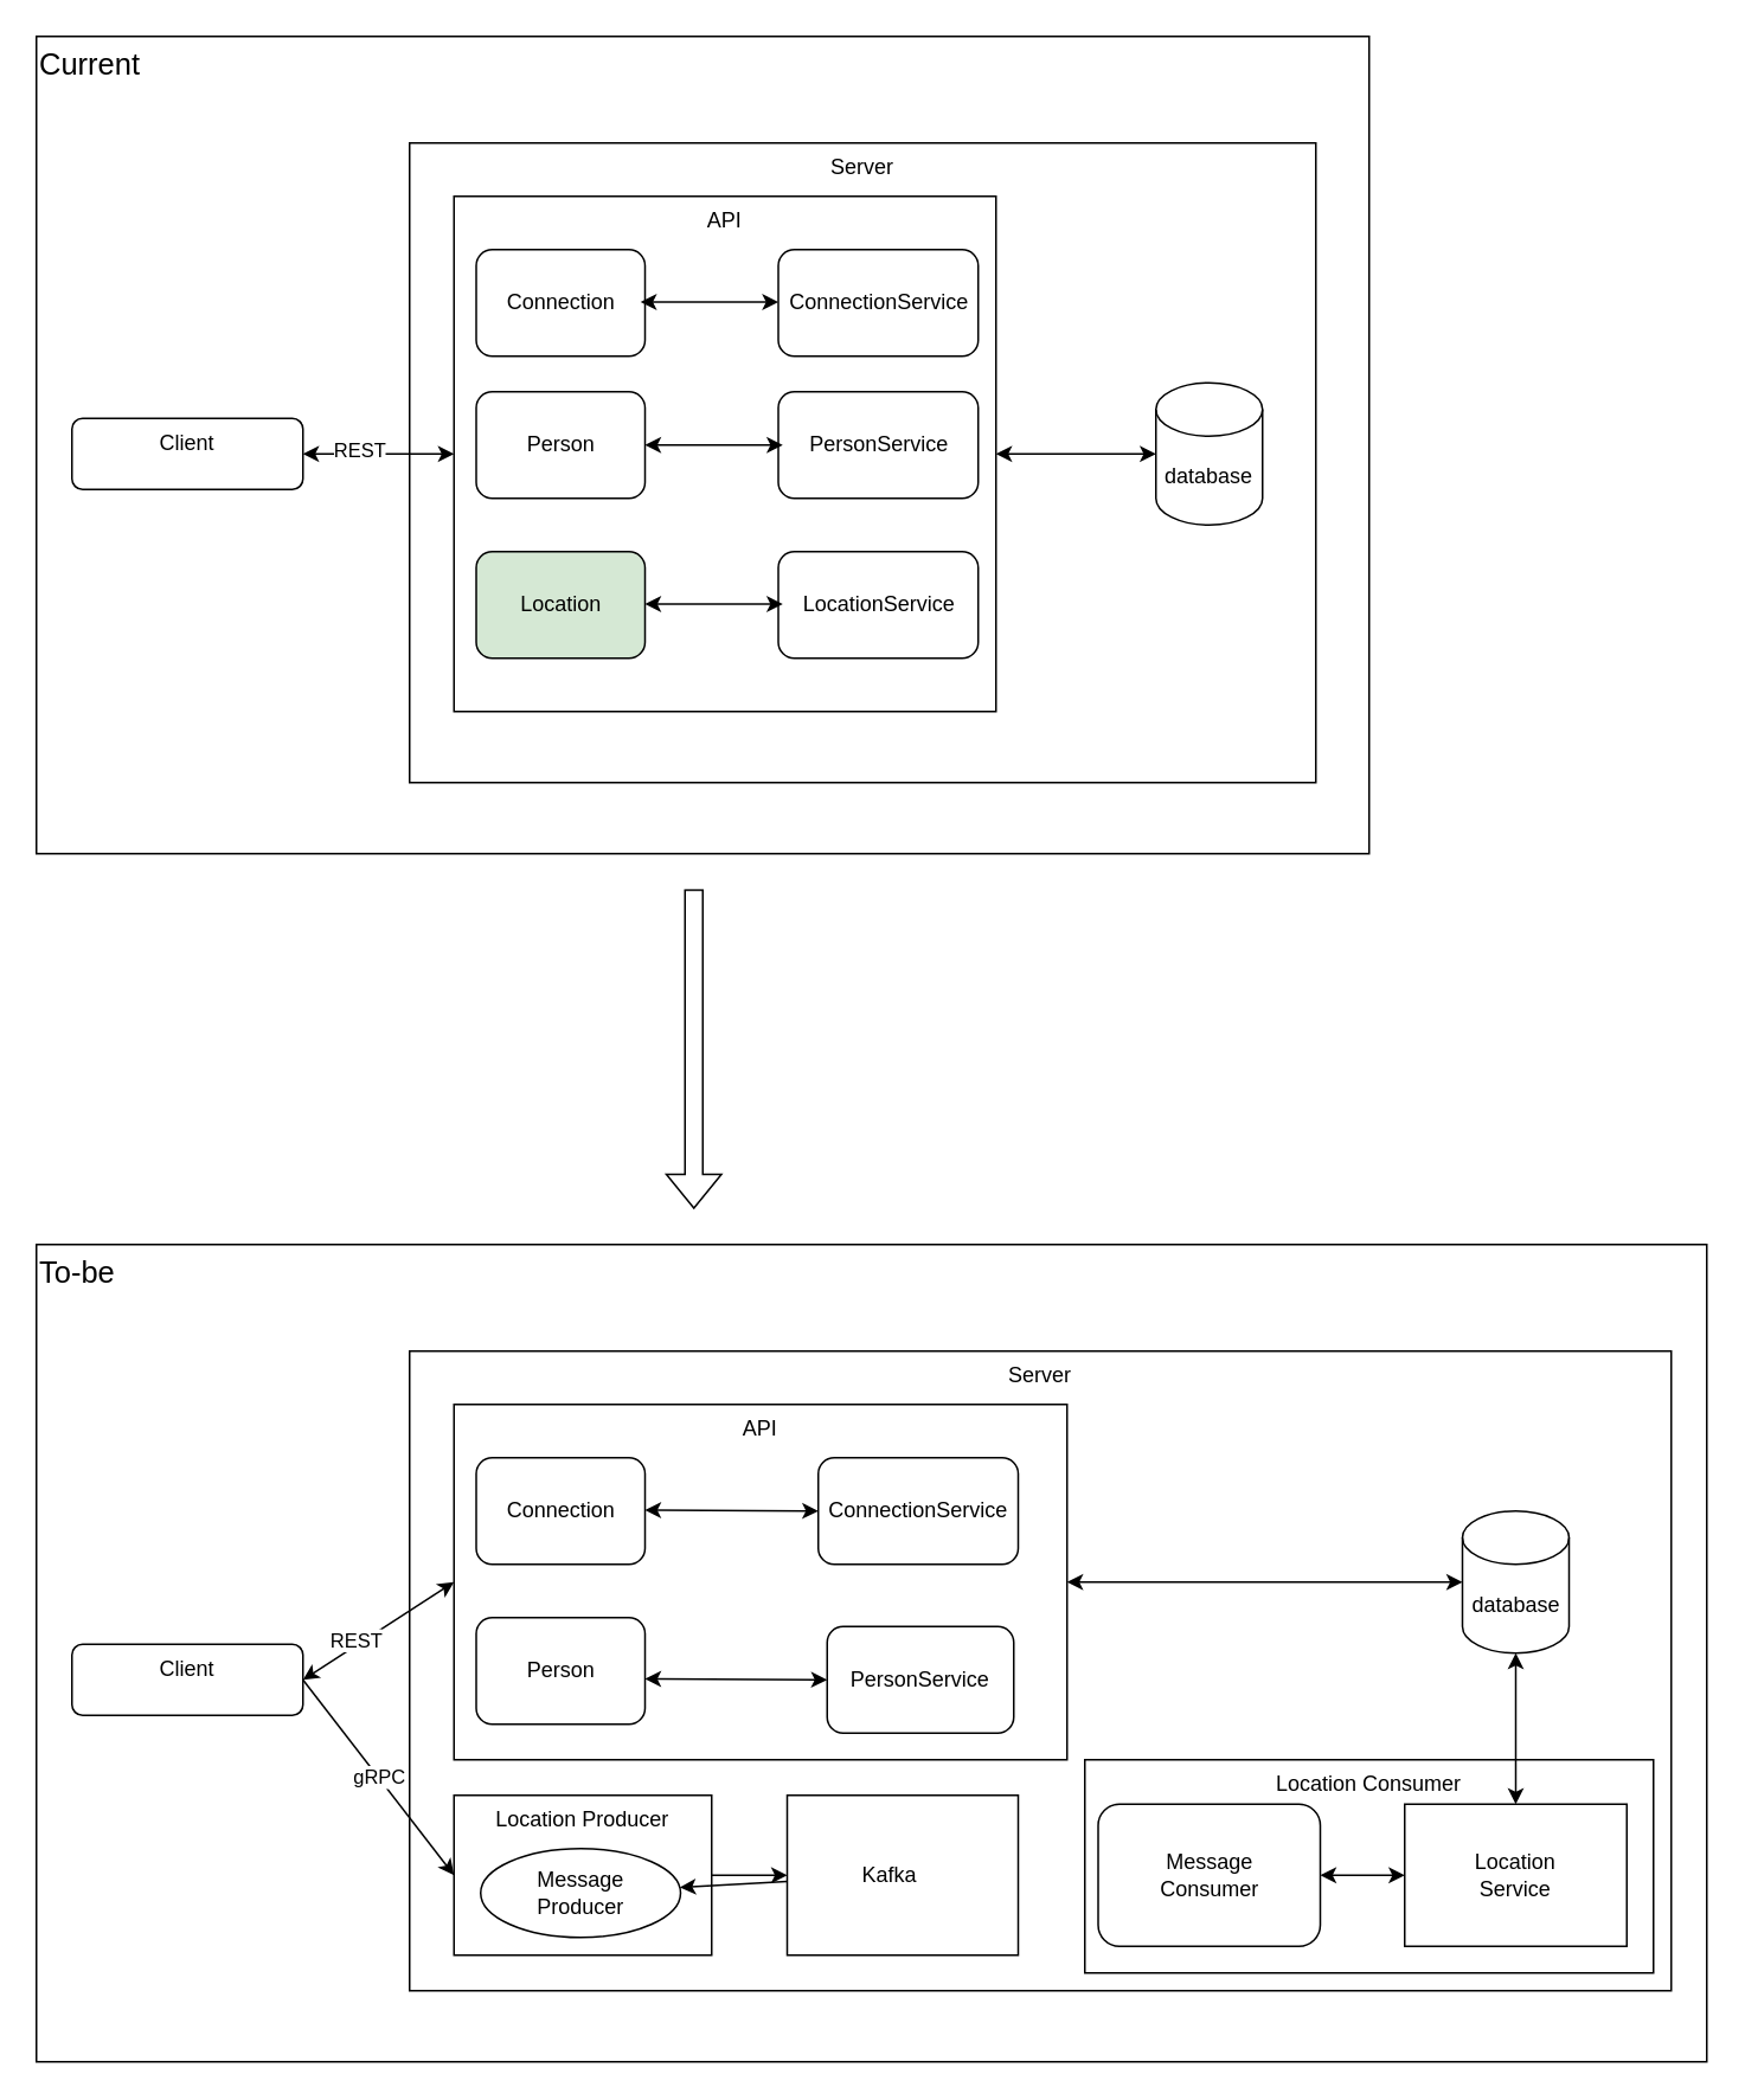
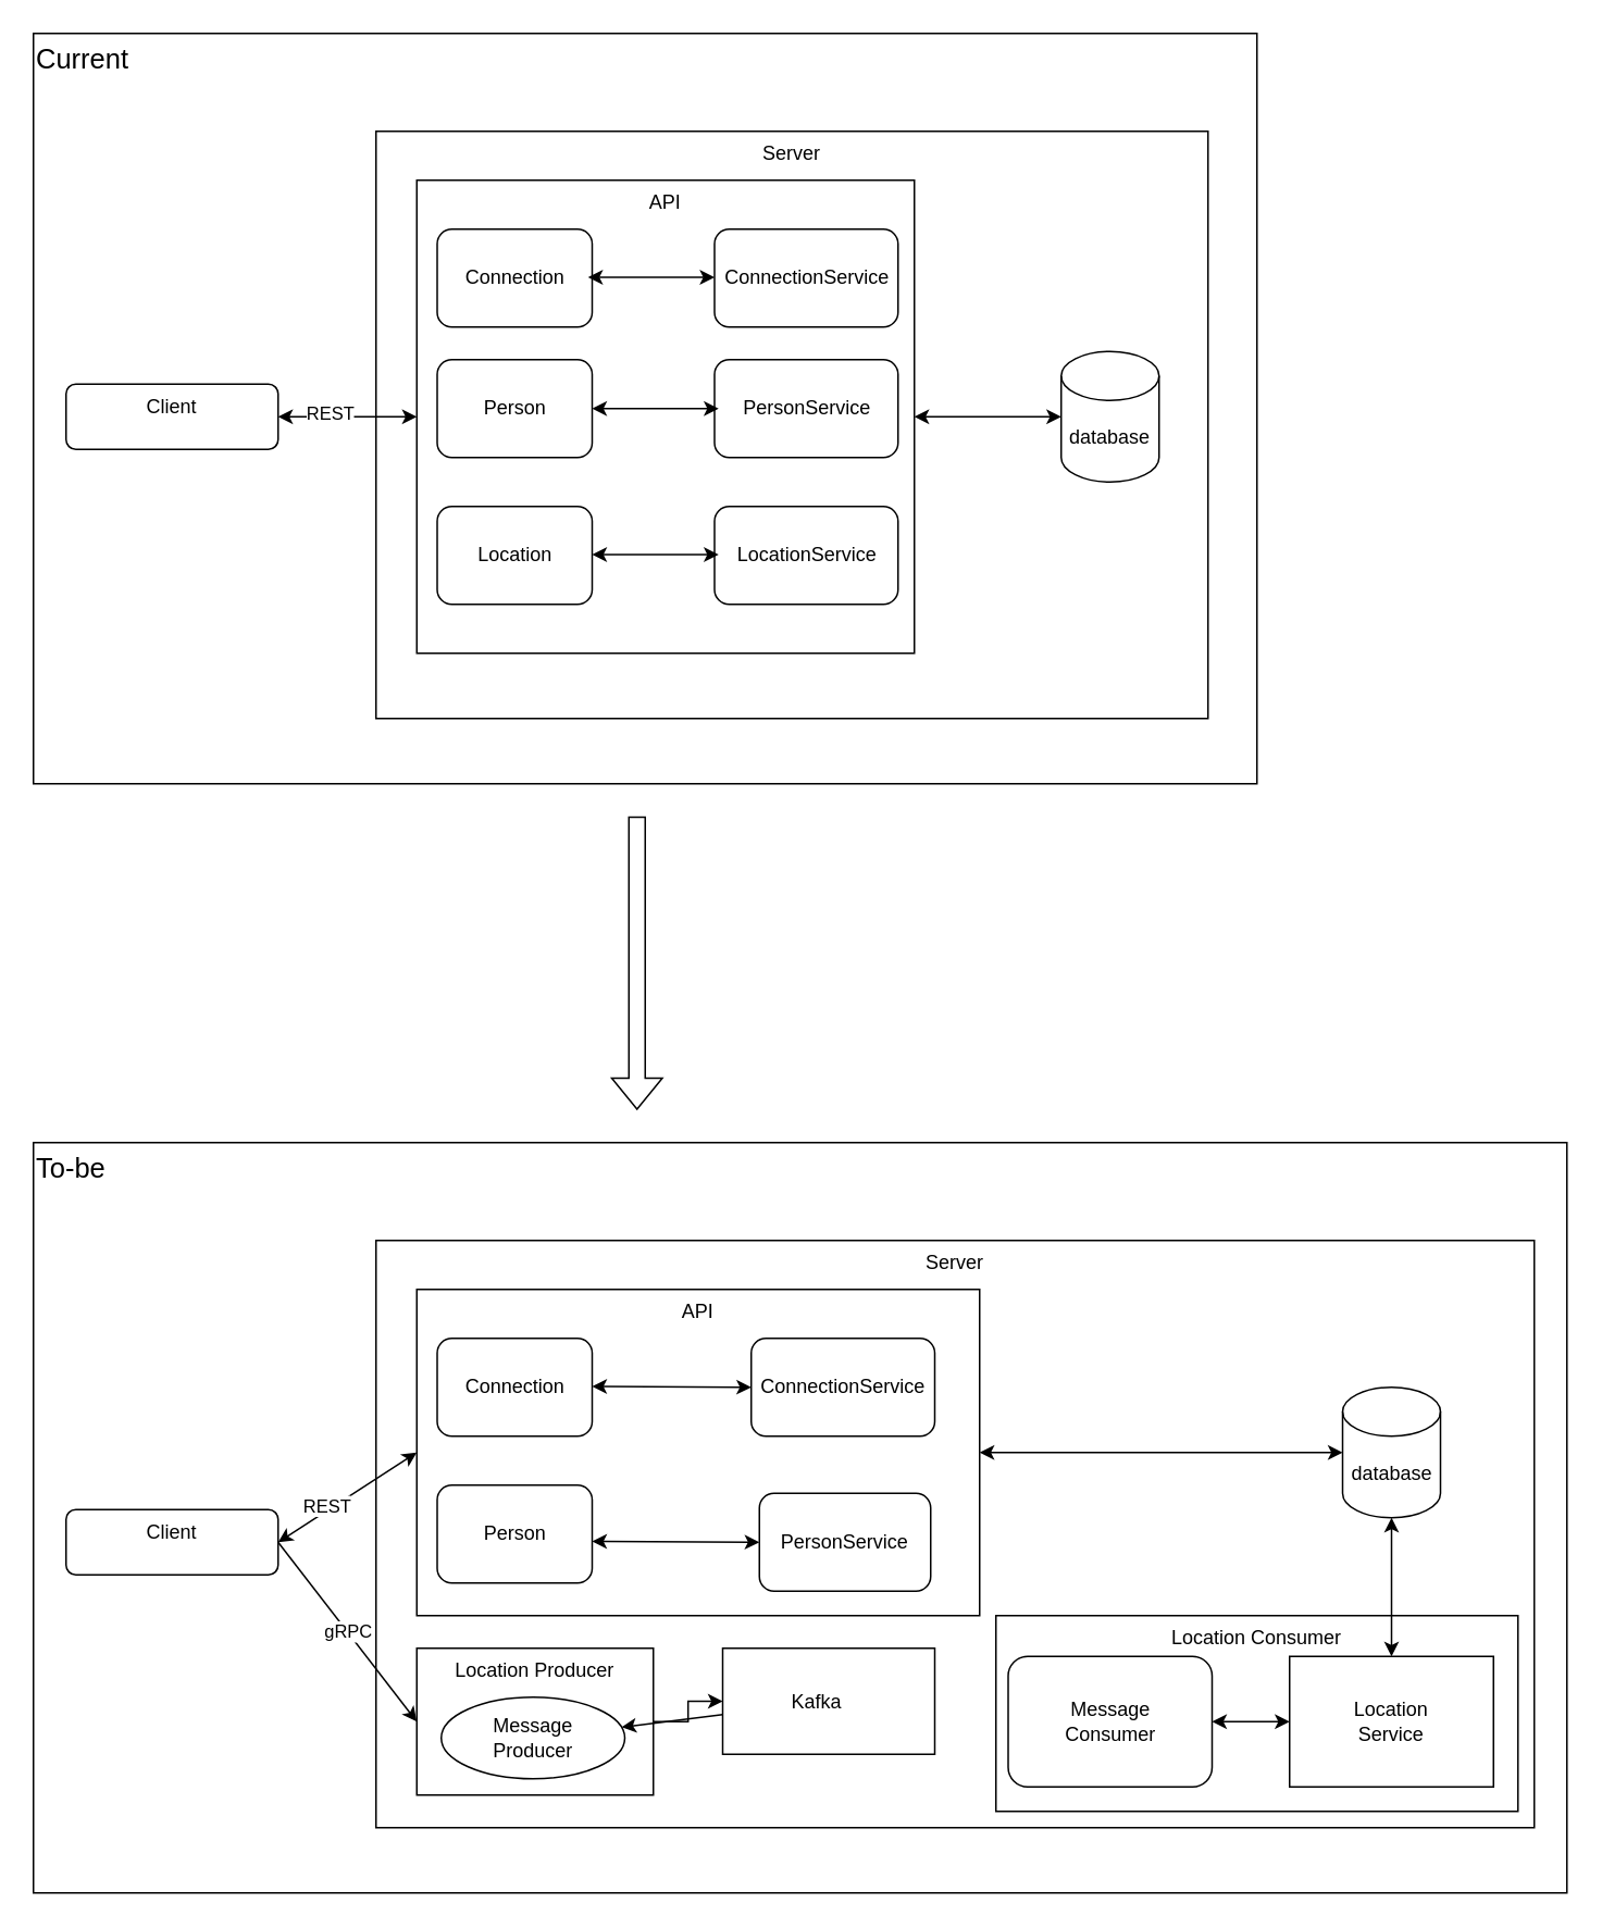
  <mxCell id="0" />
  <mxCell id="1" parent="0" />
  <mxCell id="2" value="&lt;font style=&quot;font-size: 17px;&quot;&gt;To-be&lt;/font&gt;" style="rounded=0;whiteSpace=wrap;html=1;horizontal=1;verticalAlign=top;align=left;" parent="1" vertex="1"><mxGeometry x="20" y="700" width="940" height="460" as="geometry" /></mxCell>
  <mxCell id="3" value="Server" style="rounded=0;whiteSpace=wrap;html=1;verticalAlign=top;" parent="1" vertex="1"><mxGeometry x="230" y="760" width="710" height="360" as="geometry" /></mxCell>
  <mxCell id="4" value="Location Consumer" style="rounded=0;whiteSpace=wrap;html=1;verticalAlign=top;" vertex="1" parent="1"><mxGeometry x="610" y="990" width="320" height="120" as="geometry" /></mxCell>
  <mxCell id="5" style="edgeStyle=orthogonalEdgeStyle;rounded=0;orthogonalLoop=1;jettySize=auto;html=1;entryX=0;entryY=0.5;entryDx=0;entryDy=0;" parent="1" source="6" target="35" edge="1"><mxGeometry relative="1" as="geometry" /></mxCell>
  <mxCell id="6" value="Location Producer" style="rounded=0;whiteSpace=wrap;html=1;verticalAlign=top;" parent="1" vertex="1"><mxGeometry x="255" y="1010" width="145" height="90" as="geometry" /></mxCell>
  <mxCell id="7" value="&lt;font style=&quot;font-size: 17px;&quot;&gt;Current&lt;/font&gt;" style="rounded=0;whiteSpace=wrap;html=1;horizontal=1;verticalAlign=top;align=left;" parent="1" vertex="1"><mxGeometry x="20" y="20" width="750" height="460" as="geometry" /></mxCell>
  <mxCell id="8" value="Client" style="rounded=1;whiteSpace=wrap;html=1;verticalAlign=top;" parent="1" vertex="1"><mxGeometry x="40" y="235" width="130" height="40" as="geometry" /></mxCell>
  <mxCell id="9" value="Server" style="rounded=0;whiteSpace=wrap;html=1;verticalAlign=top;" parent="1" vertex="1"><mxGeometry x="230" y="80" width="510" height="360" as="geometry" /></mxCell>
  <mxCell id="10" value="API" style="rounded=0;whiteSpace=wrap;html=1;verticalAlign=top;" parent="1" vertex="1"><mxGeometry x="255" y="110" width="305" height="290" as="geometry" /></mxCell>
  <mxCell id="11" value="Connection" style="rounded=1;whiteSpace=wrap;html=1;" parent="1" vertex="1"><mxGeometry x="267.5" y="140" width="95" height="60" as="geometry" /></mxCell>
  <mxCell id="12" value="Person" style="rounded=1;whiteSpace=wrap;html=1;" parent="1" vertex="1"><mxGeometry x="267.5" y="220" width="95" height="60" as="geometry" /></mxCell>
- <mxCell id="13" value="Location" style="rounded=1;whiteSpace=wrap;html=1;fillColor=#d5e8d4;" parent="1" vertex="1"><mxGeometry x="267.5" y="310" width="95" height="60" as="geometry" /></mxCell>
+ <mxCell id="13" value="Location" style="rounded=1;whiteSpace=wrap;html=1;" parent="1" vertex="1"><mxGeometry x="267.5" y="310" width="95" height="60" as="geometry" /></mxCell>
  <mxCell id="14" value="database" style="shape=cylinder3;whiteSpace=wrap;html=1;boundedLbl=1;backgroundOutline=1;size=15;" parent="1" vertex="1"><mxGeometry x="650" y="215" width="60" height="80" as="geometry" /></mxCell>
  <mxCell id="15" value="PersonService" style="rounded=1;whiteSpace=wrap;html=1;" parent="1" vertex="1"><mxGeometry x="437.5" y="220" width="112.5" height="60" as="geometry" /></mxCell>
  <mxCell id="16" value="ConnectionService" style="rounded=1;whiteSpace=wrap;html=1;" parent="1" vertex="1"><mxGeometry x="437.5" y="140" width="112.5" height="60" as="geometry" /></mxCell>
  <mxCell id="17" value="LocationService" style="rounded=1;whiteSpace=wrap;html=1;" parent="1" vertex="1"><mxGeometry x="437.5" y="310" width="112.5" height="60" as="geometry" /></mxCell>
  <mxCell id="18" value="" style="endArrow=classic;startArrow=classic;html=1;rounded=0;entryX=1;entryY=0.5;entryDx=0;entryDy=0;" parent="1" target="12" edge="1"><mxGeometry width="50" height="50" relative="1" as="geometry"><mxPoint x="440" y="250" as="sourcePoint" /><mxPoint x="425" y="255" as="targetPoint" /></mxGeometry></mxCell>
  <mxCell id="19" value="" style="endArrow=classic;startArrow=classic;html=1;rounded=0;entryX=0;entryY=0.5;entryDx=0;entryDy=0;entryPerimeter=0;" parent="1" target="14" edge="1"><mxGeometry width="50" height="50" relative="1" as="geometry"><mxPoint x="560" y="255" as="sourcePoint" /><mxPoint x="435" y="265" as="targetPoint" /></mxGeometry></mxCell>
  <mxCell id="20" value="" style="endArrow=classic;startArrow=classic;html=1;rounded=0;entryX=0;entryY=0.5;entryDx=0;entryDy=0;exitX=1;exitY=0.5;exitDx=0;exitDy=0;" parent="1" source="8" target="10" edge="1"><mxGeometry width="50" height="50" relative="1" as="geometry"><mxPoint x="385" y="265" as="sourcePoint" /><mxPoint x="435" y="265" as="targetPoint" /></mxGeometry></mxCell>
  <mxCell id="21" value="REST" style="edgeLabel;html=1;align=center;verticalAlign=middle;resizable=0;points=[];" parent="20" vertex="1" connectable="0"><mxGeometry x="-0.271" y="3" relative="1" as="geometry"><mxPoint as="offset" /></mxGeometry></mxCell>
  <mxCell id="22" value="gRPC" style="rounded=0;orthogonalLoop=1;jettySize=auto;html=1;entryX=0;entryY=0.5;entryDx=0;entryDy=0;exitX=1;exitY=0.5;exitDx=0;exitDy=0;" parent="1" source="23" target="6" edge="1"><mxGeometry relative="1" as="geometry" /></mxCell>
  <mxCell id="23" value="Client" style="rounded=1;whiteSpace=wrap;html=1;verticalAlign=top;" parent="1" vertex="1"><mxGeometry x="40" y="925" width="130" height="40" as="geometry" /></mxCell>
  <mxCell id="24" value="API" style="rounded=0;whiteSpace=wrap;html=1;verticalAlign=top;" parent="1" vertex="1"><mxGeometry x="255" y="790" width="345" height="200" as="geometry" /></mxCell>
  <mxCell id="25" value="Connection" style="rounded=1;whiteSpace=wrap;html=1;" parent="1" vertex="1"><mxGeometry x="267.5" y="820" width="95" height="60" as="geometry" /></mxCell>
  <mxCell id="26" value="Person" style="rounded=1;whiteSpace=wrap;html=1;" parent="1" vertex="1"><mxGeometry x="267.5" y="910" width="95" height="60" as="geometry" /></mxCell>
  <mxCell id="27" value="database" style="shape=cylinder3;whiteSpace=wrap;html=1;boundedLbl=1;backgroundOutline=1;size=15;" parent="1" vertex="1"><mxGeometry x="822.5" y="850" width="60" height="80" as="geometry" /></mxCell>
  <mxCell id="28" value="ConnectionService" style="rounded=1;whiteSpace=wrap;html=1;" parent="1" vertex="1"><mxGeometry x="460" y="820" width="112.5" height="60" as="geometry" /></mxCell>
  <mxCell id="29" value="PersonService" style="rounded=1;whiteSpace=wrap;html=1;" parent="1" vertex="1"><mxGeometry x="465" y="915" width="105" height="60" as="geometry" /></mxCell>
  <mxCell id="30" value="" style="endArrow=classic;startArrow=classic;html=1;rounded=0;entryX=0;entryY=0.5;entryDx=0;entryDy=0;entryPerimeter=0;exitX=1;exitY=0.5;exitDx=0;exitDy=0;" parent="1" source="24" target="27" edge="1"><mxGeometry width="50" height="50" relative="1" as="geometry"><mxPoint x="600" y="935" as="sourcePoint" /><mxPoint x="435" y="945" as="targetPoint" /></mxGeometry></mxCell>
  <mxCell id="31" value="" style="shape=flexArrow;endArrow=classic;html=1;rounded=0;" parent="1" edge="1"><mxGeometry width="50" height="50" relative="1" as="geometry"><mxPoint x="390" y="500" as="sourcePoint" /><mxPoint x="390" y="680" as="targetPoint" /></mxGeometry></mxCell>
  <mxCell id="32" value="" style="endArrow=classic;startArrow=classic;html=1;rounded=0;entryX=1;entryY=0.5;entryDx=0;entryDy=0;" parent="1" edge="1"><mxGeometry width="50" height="50" relative="1" as="geometry"><mxPoint x="437.5" y="169.5" as="sourcePoint" /><mxPoint x="360" y="169.5" as="targetPoint" /></mxGeometry></mxCell>
  <mxCell id="33" value="" style="endArrow=classic;startArrow=classic;html=1;rounded=0;entryX=1;entryY=0.5;entryDx=0;entryDy=0;" parent="1" edge="1"><mxGeometry width="50" height="50" relative="1" as="geometry"><mxPoint x="440" y="339.5" as="sourcePoint" /><mxPoint x="362.5" y="339.5" as="targetPoint" /></mxGeometry></mxCell>
  <mxCell id="34" style="edgeStyle=none;rounded=0;orthogonalLoop=1;jettySize=auto;html=1;" parent="1" source="35" target="44" edge="1"><mxGeometry relative="1" as="geometry" /></mxCell>
- <mxCell id="35" value="&lt;blockquote style=&quot;margin: 0 0 0 40px; border: none; padding: 0px;&quot;&gt;Kafka&lt;/blockquote&gt;" style="rounded=0;whiteSpace=wrap;html=1;verticalAlign=middle;align=left;" parent="1" vertex="1"><mxGeometry x="442.5" y="1010" width="130" height="90" as="geometry" /></mxCell>
+ <mxCell id="35" value="&lt;blockquote style=&quot;margin: 0 0 0 40px; border: none; padding: 0px;&quot;&gt;Kafka&lt;/blockquote&gt;" style="rounded=0;whiteSpace=wrap;html=1;verticalAlign=middle;align=left;" parent="1" vertex="1"><mxGeometry x="442.5" y="1010" width="130" height="65" as="geometry" /></mxCell>
  <mxCell id="36" value="" style="endArrow=classic;startArrow=classic;html=1;rounded=0;entryX=0;entryY=0.5;entryDx=0;entryDy=0;" parent="1" target="29" edge="1"><mxGeometry width="50" height="50" relative="1" as="geometry"><mxPoint x="362.5" y="944.47" as="sourcePoint" /><mxPoint x="422.5" y="944.47" as="targetPoint" /></mxGeometry></mxCell>
  <mxCell id="37" value="" style="endArrow=classic;startArrow=classic;html=1;rounded=0;entryX=0;entryY=0.5;entryDx=0;entryDy=0;" parent="1" target="28" edge="1"><mxGeometry width="50" height="50" relative="1" as="geometry"><mxPoint x="362.5" y="849.47" as="sourcePoint" /><mxPoint x="422.5" y="849.47" as="targetPoint" /></mxGeometry></mxCell>
  <mxCell id="38" value="" style="endArrow=classic;startArrow=classic;html=1;rounded=0;entryX=0;entryY=0.5;entryDx=0;entryDy=0;exitX=1;exitY=0.5;exitDx=0;exitDy=0;" parent="1" source="23" target="24" edge="1"><mxGeometry width="50" height="50" relative="1" as="geometry"><mxPoint x="170" y="929.47" as="sourcePoint" /><mxPoint x="230" y="929.47" as="targetPoint" /></mxGeometry></mxCell>
  <mxCell id="39" value="REST" style="edgeLabel;html=1;align=center;verticalAlign=middle;resizable=0;points=[];" parent="38" vertex="1" connectable="0"><mxGeometry x="-0.262" y="3" relative="1" as="geometry"><mxPoint as="offset" /></mxGeometry></mxCell>
  <mxCell id="40" value="Message &lt;br&gt;Consumer" style="whiteSpace=wrap;html=1;verticalAlign=middle;rounded=1;" parent="1" vertex="1"><mxGeometry x="617.5" y="1015" width="125" height="80" as="geometry" /></mxCell>
  <mxCell id="41" value="Location &lt;br&gt;Service" style="rounded=0;whiteSpace=wrap;html=1;verticalAlign=middle;" parent="1" vertex="1"><mxGeometry x="790" y="1015" width="125" height="80" as="geometry" /></mxCell>
  <mxCell id="42" value="" style="endArrow=classic;startArrow=classic;html=1;rounded=0;entryX=0.5;entryY=1;entryDx=0;entryDy=0;entryPerimeter=0;exitX=0.5;exitY=0;exitDx=0;exitDy=0;" parent="1" source="41" target="27" edge="1"><mxGeometry width="50" height="50" relative="1" as="geometry"><mxPoint x="580" y="955" as="sourcePoint" /><mxPoint x="780" y="930" as="targetPoint" /></mxGeometry></mxCell>
  <mxCell id="43" value="" style="endArrow=classic;startArrow=classic;html=1;rounded=0;entryX=0;entryY=0.5;entryDx=0;entryDy=0;exitX=1;exitY=0.5;exitDx=0;exitDy=0;" parent="1" source="40" target="41" edge="1"><mxGeometry width="50" height="50" relative="1" as="geometry"><mxPoint x="580" y="955" as="sourcePoint" /><mxPoint x="780" y="930" as="targetPoint" /></mxGeometry></mxCell>
  <mxCell id="44" value="Message&lt;br&gt;Producer" style="ellipse;whiteSpace=wrap;html=1;verticalAlign=middle;" vertex="1" parent="1"><mxGeometry x="270" y="1040" width="112.5" height="50" as="geometry" /></mxCell>
